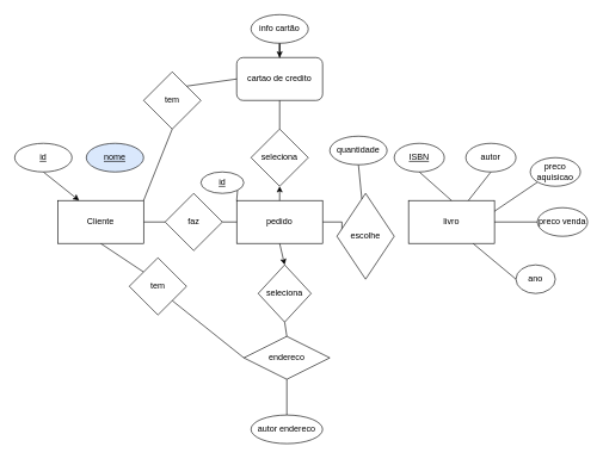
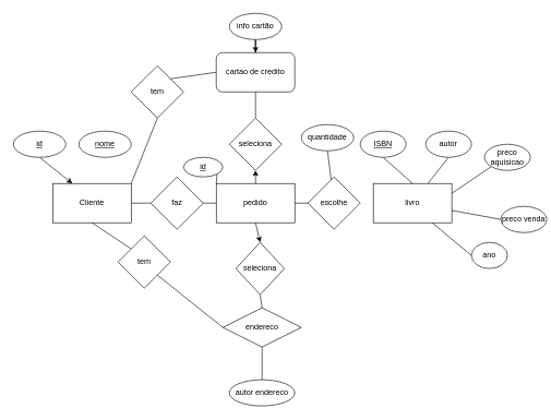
  <mxCell id="0" />
  <mxCell id="1" parent="0" />
  <mxCell id="2" style="rounded=0;orthogonalLoop=1;jettySize=auto;html=1;exitX=0.5;exitY=1;exitDx=0;exitDy=0;entryX=0;entryY=0;entryDx=0;entryDy=0;endArrow=none;endFill=0;" edge="1" parent="1" source="5" target="30"><mxGeometry relative="1" as="geometry" /></mxCell>
  <mxCell id="3" style="rounded=0;orthogonalLoop=1;jettySize=auto;html=1;exitX=1;exitY=0.5;exitDx=0;exitDy=0;entryX=0;entryY=0.5;entryDx=0;entryDy=0;endArrow=none;endFill=0;" edge="1" parent="1" source="5" target="32"><mxGeometry relative="1" as="geometry" /></mxCell>
  <mxCell id="4" style="rounded=0;orthogonalLoop=1;jettySize=auto;html=1;exitX=1;exitY=0;exitDx=0;exitDy=0;entryX=0.5;entryY=1;entryDx=0;entryDy=0;endArrow=none;endFill=0;" edge="1" parent="1" source="5" target="37"><mxGeometry relative="1" as="geometry" /></mxCell>
  <mxCell id="5" value="Cliente" style="rounded=0;whiteSpace=wrap;html=1;" vertex="1" parent="1"><mxGeometry x="80" y="280" width="120" height="60" as="geometry" /></mxCell>
  <mxCell id="6" style="rounded=0;orthogonalLoop=1;jettySize=auto;html=1;exitX=0.5;exitY=1;exitDx=0;exitDy=0;entryX=0.5;entryY=0;entryDx=0;entryDy=0;endArrow=classic;endFill=1;startArrow=none;startFill=0;" edge="1" parent="1" source="8" target="39"><mxGeometry relative="1" as="geometry" /></mxCell>
  <mxCell id="7" style="edgeStyle=orthogonalEdgeStyle;rounded=0;orthogonalLoop=1;jettySize=auto;html=1;exitX=1;exitY=0.5;exitDx=0;exitDy=0;entryX=0.088;entryY=0.575;entryDx=0;entryDy=0;entryPerimeter=0;" edge="1" parent="1" source="8" target="40"><mxGeometry relative="1" as="geometry" /></mxCell>
  <mxCell id="8" value="pedido" style="rounded=0;whiteSpace=wrap;html=1;" vertex="1" parent="1"><mxGeometry x="330" y="280" width="120" height="60" as="geometry" /></mxCell>
  <mxCell id="9" style="rounded=0;orthogonalLoop=1;jettySize=auto;html=1;exitX=0.75;exitY=1;exitDx=0;exitDy=0;entryX=0;entryY=0.5;entryDx=0;entryDy=0;endArrow=none;endFill=0;" edge="1" parent="1" source="10" target="25"><mxGeometry relative="1" as="geometry" /></mxCell>
  <mxCell id="10" value="livro" style="rounded=0;whiteSpace=wrap;html=1;" vertex="1" parent="1"><mxGeometry x="570" y="280" width="120" height="60" as="geometry" /></mxCell>
  <mxCell id="11" style="rounded=0;orthogonalLoop=1;jettySize=auto;html=1;exitX=0.5;exitY=1;exitDx=0;exitDy=0;entryX=0.5;entryY=0;entryDx=0;entryDy=0;endArrow=none;endFill=0;" edge="1" parent="1" source="12" target="10"><mxGeometry relative="1" as="geometry" /></mxCell>
  <mxCell id="12" value="&lt;u&gt;ISBN&lt;/u&gt;" style="ellipse;whiteSpace=wrap;html=1;" vertex="1" parent="1"><mxGeometry x="550" y="200" width="70" height="40" as="geometry" /></mxCell>
  <mxCell id="13" style="rounded=0;orthogonalLoop=1;jettySize=auto;html=1;exitX=0.5;exitY=1;exitDx=0;exitDy=0;endArrow=none;endFill=0;" edge="1" parent="1" source="14" target="10"><mxGeometry relative="1" as="geometry" /></mxCell>
  <mxCell id="14" value="autor" style="ellipse;whiteSpace=wrap;html=1;" vertex="1" parent="1"><mxGeometry x="650" y="200" width="70" height="40" as="geometry" /></mxCell>
  <mxCell id="15" value="cartao de credito" style="whiteSpace=wrap;html=1;rounded=1;" vertex="1" parent="1"><mxGeometry x="330" y="80" width="120" height="60" as="geometry" /></mxCell>
  <mxCell id="16" style="edgeStyle=orthogonalEdgeStyle;rounded=0;orthogonalLoop=1;jettySize=auto;html=1;exitX=0.5;exitY=1;exitDx=0;exitDy=0;" edge="1" parent="1" source="17" target="15"><mxGeometry relative="1" as="geometry" /></mxCell>
  <mxCell id="17" value="info cartão" style="ellipse;whiteSpace=wrap;html=1;" vertex="1" parent="1"><mxGeometry x="350" y="20" width="80" height="40" as="geometry" /></mxCell>
  <mxCell id="18" style="rounded=0;orthogonalLoop=1;jettySize=auto;html=1;exitX=0.5;exitY=1;exitDx=0;exitDy=0;entryX=0.5;entryY=0;entryDx=0;entryDy=0;endArrow=none;endFill=0;" edge="1" parent="1" source="19" target="20"><mxGeometry relative="1" as="geometry" /></mxCell>
  <mxCell id="19" value="endereco" style="rhombus;whiteSpace=wrap;html=1;" vertex="1" parent="1"><mxGeometry x="340" y="470" width="120" height="60" as="geometry" /></mxCell>
  <mxCell id="20" value="autor endereco" style="ellipse;whiteSpace=wrap;html=1;" vertex="1" parent="1"><mxGeometry x="350" y="580" width="100" height="40" as="geometry" /></mxCell>
  <mxCell id="21" style="rounded=0;orthogonalLoop=1;jettySize=auto;html=1;exitX=0;exitY=1;exitDx=0;exitDy=0;entryX=1;entryY=0.25;entryDx=0;entryDy=0;endArrow=none;endFill=0;" edge="1" parent="1" source="22" target="10"><mxGeometry relative="1" as="geometry" /></mxCell>
  <mxCell id="22" value="preco aquisicao" style="ellipse;whiteSpace=wrap;html=1;" vertex="1" parent="1"><mxGeometry x="740" y="220" width="70" height="40" as="geometry" /></mxCell>
  <mxCell id="23" style="rounded=0;orthogonalLoop=1;jettySize=auto;html=1;exitX=0;exitY=0.5;exitDx=0;exitDy=0;endArrow=none;endFill=0;" edge="1" parent="1" source="24" target="10"><mxGeometry relative="1" as="geometry" /></mxCell>
- <mxCell id="24" value="preco venda" style="ellipse;whiteSpace=wrap;html=1;" vertex="1" parent="1"><mxGeometry x="750" y="290" width="70" height="40" as="geometry" /></mxCell>
+ <mxCell id="24" value="preco venda" style="ellipse;whiteSpace=wrap;html=1;" vertex="1" parent="1"><mxGeometry x="765" y="315" width="70" height="40" as="geometry" /></mxCell>
  <mxCell id="25" value="ano" style="ellipse;whiteSpace=wrap;html=1;" vertex="1" parent="1"><mxGeometry x="720" y="370" width="55" height="40" as="geometry" /></mxCell>
  <mxCell id="26" style="rounded=0;orthogonalLoop=1;jettySize=auto;html=1;exitX=0.5;exitY=1;exitDx=0;exitDy=0;entryX=0.25;entryY=0;entryDx=0;entryDy=0;" edge="1" parent="1" source="27" target="5"><mxGeometry relative="1" as="geometry" /></mxCell>
  <mxCell id="27" value="&lt;u&gt;id&lt;/u&gt;" style="ellipse;whiteSpace=wrap;html=1;" vertex="1" parent="1"><mxGeometry y="200" width="80" height="40" as="geometry" x="20" /></mxCell>
- <mxCell id="28" value="&lt;u&gt;nome&lt;/u&gt;" style="ellipse;whiteSpace=wrap;html=1;fillColor=#dae8fc;" vertex="1" parent="1"><mxGeometry x="120" y="200" width="80" height="40" as="geometry" /></mxCell>
+ <mxCell id="28" value="&lt;u&gt;nome&lt;/u&gt;" style="ellipse;whiteSpace=wrap;html=1;" vertex="1" parent="1"><mxGeometry x="120" y="200" width="80" height="40" as="geometry" /></mxCell>
  <mxCell id="29" style="rounded=0;orthogonalLoop=1;jettySize=auto;html=1;exitX=1;exitY=1;exitDx=0;exitDy=0;entryX=0;entryY=0.5;entryDx=0;entryDy=0;endArrow=none;endFill=0;" edge="1" parent="1" source="30" target="19"><mxGeometry relative="1" as="geometry" /></mxCell>
  <mxCell id="30" value="tem" style="rhombus;whiteSpace=wrap;html=1;" vertex="1" parent="1"><mxGeometry x="180" y="360" width="80" height="80" as="geometry" /></mxCell>
  <mxCell id="31" style="rounded=0;orthogonalLoop=1;jettySize=auto;html=1;exitX=1;exitY=0.5;exitDx=0;exitDy=0;entryX=0;entryY=0.5;entryDx=0;entryDy=0;endArrow=none;endFill=0;" edge="1" parent="1" source="32" target="8"><mxGeometry relative="1" as="geometry" /></mxCell>
  <mxCell id="32" value="faz" style="rhombus;whiteSpace=wrap;html=1;" vertex="1" parent="1"><mxGeometry x="230" y="270" width="80" height="80" as="geometry" /></mxCell>
  <mxCell id="33" style="rounded=0;orthogonalLoop=1;jettySize=auto;html=1;exitX=0.5;exitY=0;exitDx=0;exitDy=0;endArrow=none;endFill=0;" edge="1" parent="1" source="35" target="15"><mxGeometry relative="1" as="geometry" /></mxCell>
  <mxCell id="34" style="rounded=0;orthogonalLoop=1;jettySize=auto;html=1;exitX=0.5;exitY=1;exitDx=0;exitDy=0;entryX=0.5;entryY=0;entryDx=0;entryDy=0;endArrow=none;endFill=0;startArrow=classic;startFill=1;" edge="1" parent="1" source="35" target="8"><mxGeometry relative="1" as="geometry" /></mxCell>
  <mxCell id="35" value="seleciona" style="rhombus;whiteSpace=wrap;html=1;" vertex="1" parent="1"><mxGeometry x="350" y="180" width="80" height="80" as="geometry" /></mxCell>
  <mxCell id="36" style="rounded=0;orthogonalLoop=1;jettySize=auto;html=1;exitX=1;exitY=0;exitDx=0;exitDy=0;entryX=0;entryY=0.5;entryDx=0;entryDy=0;endArrow=none;endFill=0;" edge="1" parent="1" source="37" target="15"><mxGeometry relative="1" as="geometry" /></mxCell>
  <mxCell id="37" value="tem" style="rhombus;whiteSpace=wrap;html=1;" vertex="1" parent="1"><mxGeometry x="200" y="100" width="80" height="80" as="geometry" /></mxCell>
  <mxCell id="38" style="rounded=0;orthogonalLoop=1;jettySize=auto;html=1;exitX=0.5;exitY=1;exitDx=0;exitDy=0;entryX=0.5;entryY=0;entryDx=0;entryDy=0;endArrow=none;endFill=0;" edge="1" parent="1" source="39" target="19"><mxGeometry relative="1" as="geometry" /></mxCell>
  <mxCell id="39" value="seleciona" style="rhombus;whiteSpace=wrap;html=1;" vertex="1" parent="1"><mxGeometry x="360" y="370" width="74" height="80" as="geometry" /></mxCell>
- <mxCell id="40" value="escolhe" style="rhombus;whiteSpace=wrap;html=1;" vertex="1" parent="1"><mxGeometry x="470" y="270" width="80" height="120" as="geometry" /></mxCell>
+ <mxCell id="40" value="escolhe" style="rhombus;whiteSpace=wrap;html=1;" vertex="1" parent="1"><mxGeometry x="470" y="270" width="80" height="80" as="geometry" /></mxCell>
  <mxCell id="41" style="rounded=0;orthogonalLoop=1;jettySize=auto;html=1;exitX=0.5;exitY=1;exitDx=0;exitDy=0;endArrow=none;endFill=0;" edge="1" parent="1" source="42" target="40"><mxGeometry relative="1" as="geometry" /></mxCell>
  <mxCell id="42" value="quantidade" style="ellipse;whiteSpace=wrap;html=1;" vertex="1" parent="1"><mxGeometry x="460" y="190" width="80" height="40" as="geometry" /></mxCell>
  <mxCell id="43" style="rounded=0;orthogonalLoop=1;jettySize=auto;html=1;exitX=1;exitY=1;exitDx=0;exitDy=0;entryX=0;entryY=0;entryDx=0;entryDy=0;endArrow=none;endFill=0;" edge="1" parent="1" source="44" target="8"><mxGeometry relative="1" as="geometry" /></mxCell>
  <mxCell id="44" value="&lt;u&gt;id&lt;/u&gt;" style="ellipse;whiteSpace=wrap;html=1;" vertex="1" parent="1"><mxGeometry x="280" y="240" width="60" height="30" as="geometry" /></mxCell>
